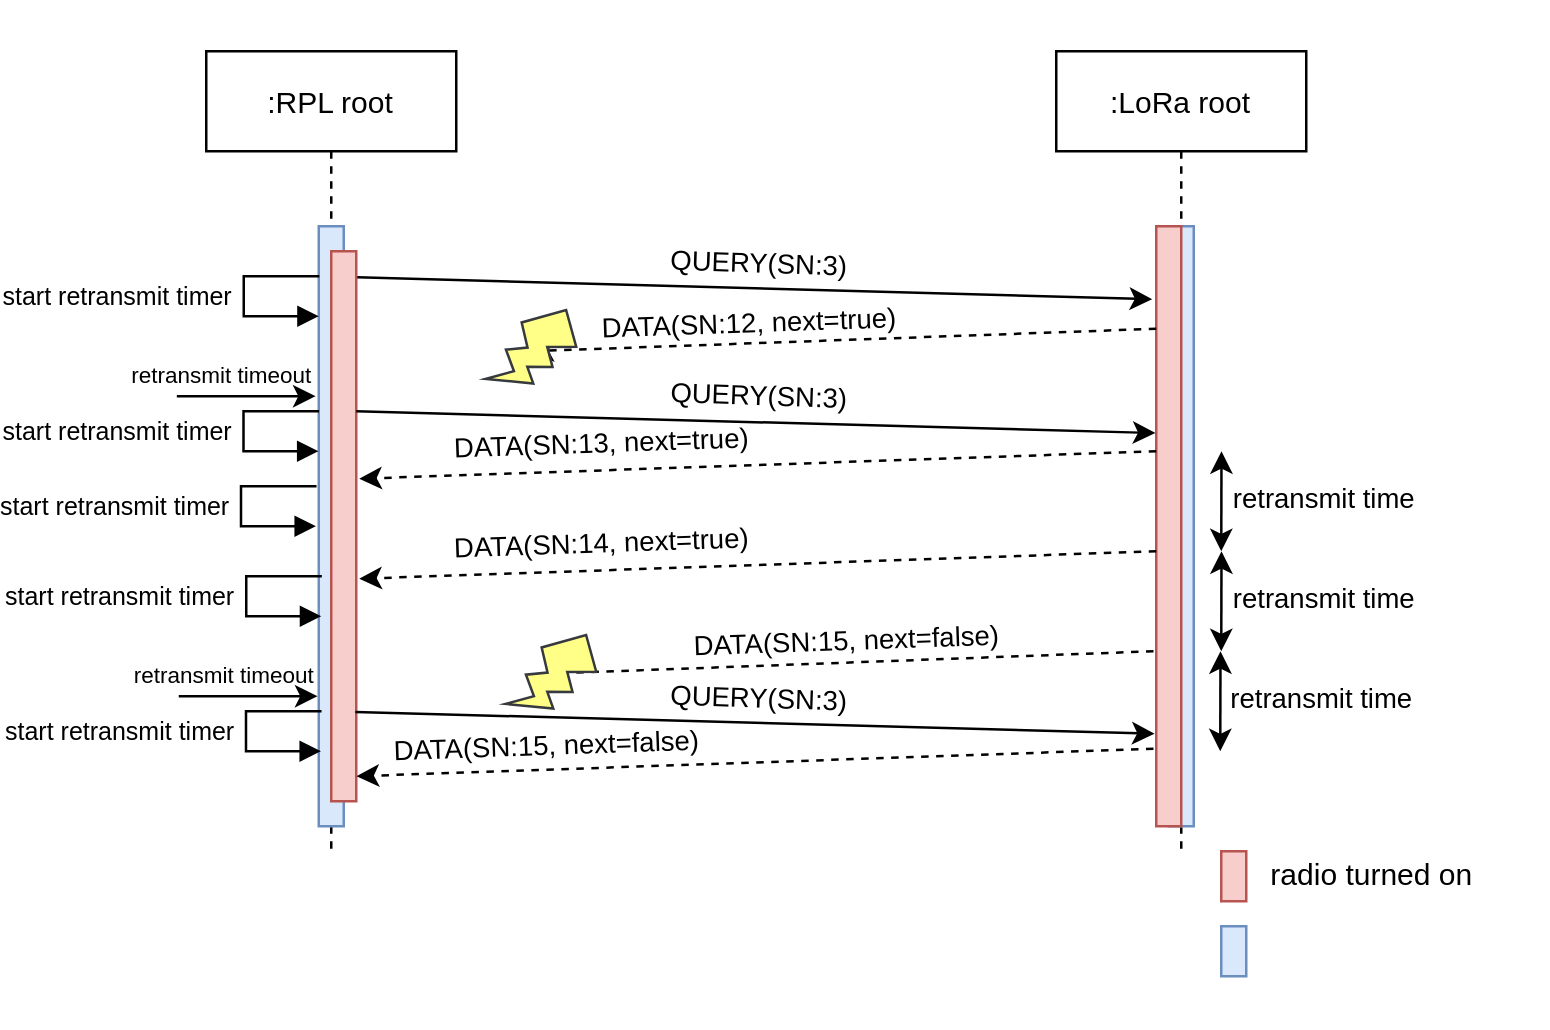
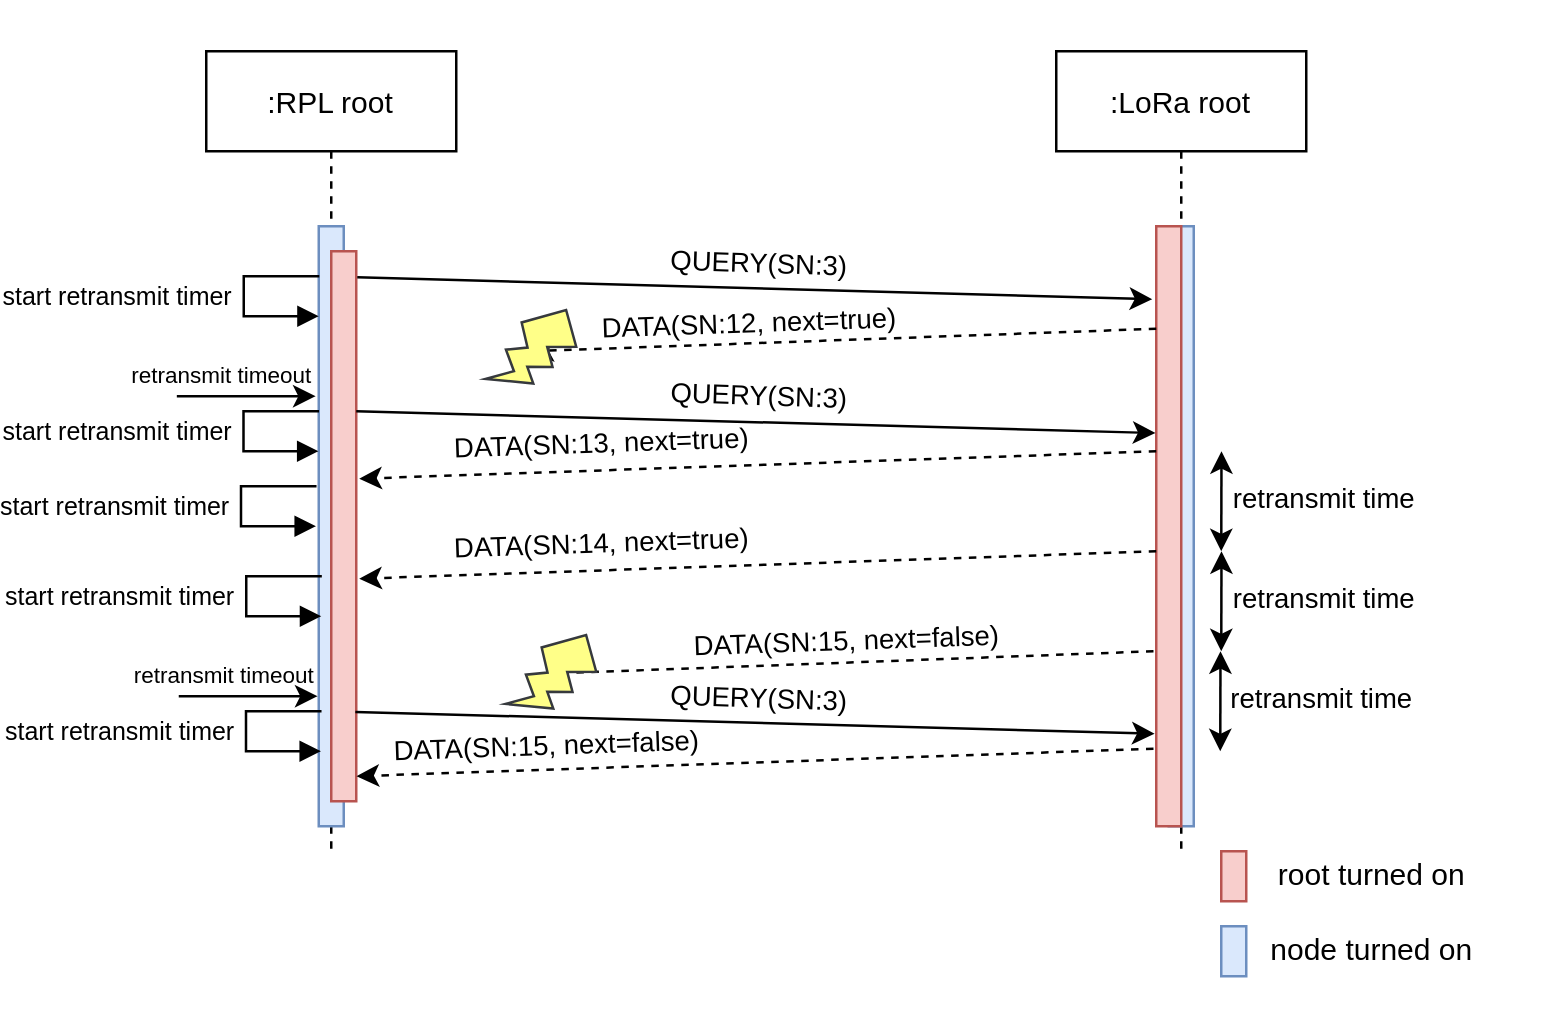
  <mxCell id="0" />
  <mxCell id="1" parent="0" />
  <mxCell id="2" value=":LoRa root" style="shape=umlLifeline;perimeter=lifelinePerimeter;container=0;collapsible=0;recursiveResize=0;shadow=0;strokeWidth=1;" parent="1" vertex="1"><mxGeometry x="372" y="20" width="100" height="320" as="geometry" /></mxCell>
  <mxCell id="3" value=":RPL root" style="shape=umlLifeline;perimeter=lifelinePerimeter;container=1;collapsible=0;recursiveResize=0;shadow=0;strokeWidth=1;" parent="1" vertex="1"><mxGeometry x="32" y="20" width="100" height="320" as="geometry" /></mxCell>
  <mxCell id="4" value="" style="points=[];perimeter=orthogonalPerimeter;shadow=0;strokeWidth=1;fillColor=#dae8fc;strokeColor=#6c8ebf;" parent="3" vertex="1"><mxGeometry x="45" y="70" width="10" height="240" as="geometry" /></mxCell>
  <mxCell id="5" value="" style="points=[];perimeter=orthogonalPerimeter;shadow=0;strokeWidth=1;fillColor=#f8cecc;strokeColor=#b85450;" parent="3" vertex="1"><mxGeometry x="50" y="80" width="10" height="220" as="geometry" /></mxCell>
  <mxCell id="6" value="" style="points=[];perimeter=orthogonalPerimeter;shadow=0;strokeWidth=1;fillColor=#dae8fc;strokeColor=#6c8ebf;" parent="1" vertex="1"><mxGeometry x="417" y="90" width="10" height="240" as="geometry" /></mxCell>
  <mxCell id="7" value="" style="points=[];perimeter=orthogonalPerimeter;shadow=0;strokeWidth=1;fillColor=#f8cecc;strokeColor=#b85450;" parent="1" vertex="1"><mxGeometry x="412" y="90" width="10" height="240" as="geometry" /></mxCell>
  <mxCell id="8" value="" style="endArrow=classic;html=1;exitX=1.04;exitY=0.26;exitDx=0;exitDy=0;exitPerimeter=0;entryX=-0.16;entryY=0.096;entryDx=0;entryDy=0;entryPerimeter=0;" parent="1" edge="1"><mxGeometry width="50" height="50" relative="1" as="geometry"><mxPoint x="92.4" y="110.4" as="sourcePoint" /><mxPoint x="410.4" y="119.2" as="targetPoint" /></mxGeometry></mxCell>
  <mxCell id="9" value="QUERY(SN:3)" style="edgeLabel;html=1;align=center;verticalAlign=middle;resizable=0;points=[];rotation=2;" parent="8" vertex="1" connectable="0"><mxGeometry x="-0.108" relative="1" as="geometry"><mxPoint x="18" y="-10" as="offset" /></mxGeometry></mxCell>
  <mxCell id="10" value="" style="endArrow=classic;html=1;exitX=-0.12;exitY=0.202;exitDx=0;exitDy=0;exitPerimeter=0;dashed=1;" parent="1" edge="1"><mxGeometry width="50" height="50" relative="1" as="geometry"><mxPoint x="412" y="131" as="sourcePoint" /><mxPoint x="162" y="140" as="targetPoint" /></mxGeometry></mxCell>
  <mxCell id="11" value="DATA(SN:12, next=true)" style="edgeLabel;html=1;align=center;verticalAlign=middle;resizable=0;points=[];rotation=358;" parent="10" vertex="1" connectable="0"><mxGeometry x="-0.108" relative="1" as="geometry"><mxPoint x="-52" y="-7" as="offset" /></mxGeometry></mxCell>
  <mxCell id="12" value="" style="verticalLabelPosition=bottom;verticalAlign=top;html=1;shape=mxgraph.basic.flash;fontSize=9;fillColor=#ffff88;strokeColor=#36393d;rotation=30;" parent="1" vertex="1"><mxGeometry x="152" y="120" width="25" height="40" as="geometry" /></mxCell>
  <mxCell id="13" value="&lt;font size=&quot;1&quot;&gt;start retransmit timer&lt;/font&gt;" style="edgeStyle=orthogonalEdgeStyle;html=1;align=left;spacingLeft=2;endArrow=block;rounded=0;exitX=1.044;exitY=0.643;exitDx=0;exitDy=0;exitPerimeter=0;" parent="1" edge="1"><mxGeometry x="0.005" y="-100" relative="1" as="geometry"><mxPoint x="77.22" y="110" as="sourcePoint" /><Array as="points"><mxPoint x="47" y="109.98" /><mxPoint x="47" y="125.98" /></Array><mxPoint x="77" y="125.98" as="targetPoint" /><mxPoint as="offset" /></mxGeometry></mxCell>
  <mxCell id="14" value="" style="endArrow=classic;startArrow=none;html=1;startFill=0;entryX=0.053;entryY=0;entryDx=0;entryDy=0;entryPerimeter=0;" parent="1" edge="1"><mxGeometry width="50" height="50" relative="1" as="geometry"><mxPoint x="20.23" y="158" as="sourcePoint" /><mxPoint x="75.76" y="158" as="targetPoint" /></mxGeometry></mxCell>
  <mxCell id="15" value="&lt;font style=&quot;font-size: 9px&quot;&gt;retransmit timeout&lt;/font&gt;" style="edgeLabel;html=1;align=center;verticalAlign=middle;resizable=0;points=[];labelBackgroundColor=none;" parent="14" vertex="1" connectable="0"><mxGeometry x="0.218" y="1" relative="1" as="geometry"><mxPoint x="-17" y="-9" as="offset" /></mxGeometry></mxCell>
  <mxCell id="16" value="" style="endArrow=classic;html=1;exitX=-0.12;exitY=0.202;exitDx=0;exitDy=0;exitPerimeter=0;dashed=1;entryX=1.12;entryY=0.667;entryDx=0;entryDy=0;entryPerimeter=0;" parent="1" edge="1"><mxGeometry width="50" height="50" relative="1" as="geometry"><mxPoint x="412" y="180" as="sourcePoint" /><mxPoint x="93.2" y="191" as="targetPoint" /></mxGeometry></mxCell>
  <mxCell id="17" value="DATA(SN:13, next=true)" style="edgeLabel;html=1;align=center;verticalAlign=middle;resizable=0;points=[];rotation=358;" parent="16" vertex="1" connectable="0"><mxGeometry x="-0.108" relative="1" as="geometry"><mxPoint x="-81" y="-8" as="offset" /></mxGeometry></mxCell>
  <mxCell id="18" value="" style="endArrow=classic;html=1;exitX=1.04;exitY=0.26;exitDx=0;exitDy=0;exitPerimeter=0;entryX=-0.03;entryY=0.303;entryDx=0;entryDy=0;entryPerimeter=0;" parent="1" edge="1"><mxGeometry width="50" height="50" relative="1" as="geometry"><mxPoint x="92" y="164" as="sourcePoint" /><mxPoint x="411.7" y="172.72" as="targetPoint" /></mxGeometry></mxCell>
  <mxCell id="19" value="QUERY(SN:3)" style="edgeLabel;html=1;align=center;verticalAlign=middle;resizable=0;points=[];rotation=2;" parent="18" vertex="1" connectable="0"><mxGeometry x="-0.108" relative="1" as="geometry"><mxPoint x="18" y="-10" as="offset" /></mxGeometry></mxCell>
  <mxCell id="20" value="" style="group" parent="1" vertex="1" connectable="0"><mxGeometry x="438" y="340" width="110" height="50" as="geometry" /></mxCell>
  <mxCell id="21" value="" style="points=[];perimeter=orthogonalPerimeter;shadow=0;strokeWidth=1;fillColor=#f8cecc;strokeColor=#b85450;" parent="20" vertex="1"><mxGeometry width="10" height="20" as="geometry" /></mxCell>
  <mxCell id="22" value="" style="points=[];perimeter=orthogonalPerimeter;shadow=0;strokeWidth=1;fillColor=#dae8fc;strokeColor=#6c8ebf;" parent="20" vertex="1"><mxGeometry y="30" width="10" height="20" as="geometry" /></mxCell>
- <mxCell id="23" value="radio turned on" style="text;html=1;align=center;verticalAlign=middle;resizable=0;points=[];autosize=1;strokeColor=none;" parent="20" vertex="1"><mxGeometry x="10" width="100" height="20" as="geometry" /></mxCell>
+ <mxCell id="23" value="root turned on" style="text;html=1;align=center;verticalAlign=middle;resizable=0;points=[];autosize=1;strokeColor=none;" parent="20" vertex="1"><mxGeometry x="10" width="100" height="20" as="geometry" /></mxCell>
+ <mxCell id="24" value="node turned on" style="text;html=1;align=center;verticalAlign=middle;resizable=0;points=[];autosize=1;strokeColor=none;" parent="20" vertex="1"><mxGeometry x="10" y="30" width="100" height="20" as="geometry" /></mxCell>
  <mxCell id="25" value="&lt;font size=&quot;1&quot;&gt;start retransmit timer&lt;/font&gt;" style="edgeStyle=orthogonalEdgeStyle;html=1;align=left;spacingLeft=2;endArrow=block;rounded=0;exitX=1.044;exitY=0.643;exitDx=0;exitDy=0;exitPerimeter=0;" parent="1" edge="1"><mxGeometry x="0.005" y="-100" relative="1" as="geometry"><mxPoint x="77.11" y="164" as="sourcePoint" /><Array as="points"><mxPoint x="46.89" y="163.98" /><mxPoint x="46.89" y="179.98" /></Array><mxPoint x="76.89" y="179.98" as="targetPoint" /><mxPoint as="offset" /></mxGeometry></mxCell>
  <mxCell id="26" value="" style="endArrow=classic;startArrow=classic;html=1;" parent="1" edge="1"><mxGeometry width="50" height="50" relative="1" as="geometry"><mxPoint x="438" y="220" as="sourcePoint" /><mxPoint x="438.1" y="180" as="targetPoint" /></mxGeometry></mxCell>
  <mxCell id="27" value="retransmit time" style="edgeLabel;html=1;align=center;verticalAlign=middle;resizable=0;points=[];" parent="26" vertex="1" connectable="0"><mxGeometry x="0.731" relative="1" as="geometry"><mxPoint x="40" y="13" as="offset" /></mxGeometry></mxCell>
  <mxCell id="28" value="&lt;font size=&quot;1&quot;&gt;start retransmit timer&lt;/font&gt;" style="edgeStyle=orthogonalEdgeStyle;html=1;align=left;spacingLeft=2;endArrow=block;rounded=0;exitX=1.044;exitY=0.643;exitDx=0;exitDy=0;exitPerimeter=0;" parent="1" edge="1"><mxGeometry x="0.005" y="-100" relative="1" as="geometry"><mxPoint x="76.11" y="194" as="sourcePoint" /><Array as="points"><mxPoint x="45.89" y="193.98" /><mxPoint x="45.89" y="209.98" /></Array><mxPoint x="75.89" y="209.98" as="targetPoint" /><mxPoint as="offset" /></mxGeometry></mxCell>
  <mxCell id="29" value="&lt;font size=&quot;1&quot;&gt;start retransmit timer&lt;/font&gt;" style="edgeStyle=orthogonalEdgeStyle;html=1;align=left;spacingLeft=2;endArrow=block;rounded=0;exitX=1.044;exitY=0.643;exitDx=0;exitDy=0;exitPerimeter=0;" parent="1" edge="1"><mxGeometry x="0.005" y="-100" relative="1" as="geometry"><mxPoint x="78.23" y="230" as="sourcePoint" /><Array as="points"><mxPoint x="48.01" y="229.98" /><mxPoint x="48.01" y="245.98" /></Array><mxPoint x="78.01" y="245.98" as="targetPoint" /><mxPoint as="offset" /></mxGeometry></mxCell>
  <mxCell id="30" value="" style="endArrow=classic;startArrow=classic;html=1;" parent="1" edge="1"><mxGeometry width="50" height="50" relative="1" as="geometry"><mxPoint x="438" y="260" as="sourcePoint" /><mxPoint x="438.1" y="220" as="targetPoint" /></mxGeometry></mxCell>
  <mxCell id="31" value="retransmit time" style="edgeLabel;html=1;align=center;verticalAlign=middle;resizable=0;points=[];" parent="30" vertex="1" connectable="0"><mxGeometry x="0.731" relative="1" as="geometry"><mxPoint x="40" y="13" as="offset" /></mxGeometry></mxCell>
  <mxCell id="32" value="" style="endArrow=classic;html=1;exitX=-0.12;exitY=0.202;exitDx=0;exitDy=0;exitPerimeter=0;dashed=1;entryX=1.12;entryY=0.667;entryDx=0;entryDy=0;entryPerimeter=0;" parent="1" edge="1"><mxGeometry width="50" height="50" relative="1" as="geometry"><mxPoint x="412" y="220" as="sourcePoint" /><mxPoint x="93.2" y="231" as="targetPoint" /></mxGeometry></mxCell>
  <mxCell id="33" value="DATA(SN:14, next=true)" style="edgeLabel;html=1;align=center;verticalAlign=middle;resizable=0;points=[];rotation=358;" parent="32" vertex="1" connectable="0"><mxGeometry x="-0.108" relative="1" as="geometry"><mxPoint x="-81" y="-8" as="offset" /></mxGeometry></mxCell>
  <mxCell id="34" value="" style="endArrow=classic;html=1;exitX=-0.12;exitY=0.202;exitDx=0;exitDy=0;exitPerimeter=0;dashed=1;" parent="1" edge="1"><mxGeometry width="50" height="50" relative="1" as="geometry"><mxPoint x="410.9" y="260" as="sourcePoint" /><mxPoint x="168" y="269" as="targetPoint" /></mxGeometry></mxCell>
  <mxCell id="35" value="DATA(SN:15, next=false)" style="edgeLabel;html=1;align=center;verticalAlign=middle;resizable=0;points=[];rotation=358;" parent="34" vertex="1" connectable="0"><mxGeometry x="-0.108" relative="1" as="geometry"><mxPoint x="-15" y="-8" as="offset" /></mxGeometry></mxCell>
  <mxCell id="36" value="" style="verticalLabelPosition=bottom;verticalAlign=top;html=1;shape=mxgraph.basic.flash;fontSize=9;fillColor=#ffff88;strokeColor=#36393d;rotation=30;" parent="1" vertex="1"><mxGeometry x="160" y="250" width="25" height="40" as="geometry" /></mxCell>
  <mxCell id="37" value="" style="endArrow=classic;startArrow=classic;html=1;" parent="1" edge="1"><mxGeometry width="50" height="50" relative="1" as="geometry"><mxPoint x="437.6" y="300" as="sourcePoint" /><mxPoint x="437.7" y="260" as="targetPoint" /></mxGeometry></mxCell>
  <mxCell id="38" value="retransmit time" style="edgeLabel;html=1;align=center;verticalAlign=middle;resizable=0;points=[];" parent="37" vertex="1" connectable="0"><mxGeometry x="0.731" relative="1" as="geometry"><mxPoint x="40" y="13" as="offset" /></mxGeometry></mxCell>
  <mxCell id="39" value="" style="endArrow=classic;html=1;exitX=1.04;exitY=0.26;exitDx=0;exitDy=0;exitPerimeter=0;entryX=-0.03;entryY=0.303;entryDx=0;entryDy=0;entryPerimeter=0;" parent="1" edge="1"><mxGeometry width="50" height="50" relative="1" as="geometry"><mxPoint x="91.65" y="284.28" as="sourcePoint" /><mxPoint x="411.35" y="293" as="targetPoint" /></mxGeometry></mxCell>
  <mxCell id="40" value="QUERY(SN:3)" style="edgeLabel;html=1;align=center;verticalAlign=middle;resizable=0;points=[];rotation=2;" parent="39" vertex="1" connectable="0"><mxGeometry x="-0.108" relative="1" as="geometry"><mxPoint x="18" y="-10" as="offset" /></mxGeometry></mxCell>
  <mxCell id="41" value="" style="endArrow=classic;startArrow=none;html=1;startFill=0;entryX=0.053;entryY=0;entryDx=0;entryDy=0;entryPerimeter=0;" parent="1" edge="1"><mxGeometry width="50" height="50" relative="1" as="geometry"><mxPoint x="21" y="278" as="sourcePoint" /><mxPoint x="76.53" y="278" as="targetPoint" /></mxGeometry></mxCell>
  <mxCell id="42" value="&lt;font style=&quot;font-size: 9px&quot;&gt;retransmit timeout&lt;/font&gt;" style="edgeLabel;html=1;align=center;verticalAlign=middle;resizable=0;points=[];labelBackgroundColor=none;" parent="41" vertex="1" connectable="0"><mxGeometry x="0.218" y="1" relative="1" as="geometry"><mxPoint x="-17" y="-9" as="offset" /></mxGeometry></mxCell>
  <mxCell id="43" value="" style="endArrow=classic;html=1;exitX=-0.12;exitY=0.202;exitDx=0;exitDy=0;exitPerimeter=0;dashed=1;entryX=1.12;entryY=0.667;entryDx=0;entryDy=0;entryPerimeter=0;" parent="1" edge="1"><mxGeometry width="50" height="50" relative="1" as="geometry"><mxPoint x="410.9" y="299" as="sourcePoint" /><mxPoint x="92.1" y="310" as="targetPoint" /></mxGeometry></mxCell>
  <mxCell id="44" value="DATA(SN:15, next=false)" style="edgeLabel;html=1;align=center;verticalAlign=middle;resizable=0;points=[];rotation=358;" parent="43" vertex="1" connectable="0"><mxGeometry x="-0.108" relative="1" as="geometry"><mxPoint x="-102" y="-6" as="offset" /></mxGeometry></mxCell>
  <mxCell id="45" value="&lt;font size=&quot;1&quot;&gt;start retransmit timer&lt;/font&gt;" style="edgeStyle=orthogonalEdgeStyle;html=1;align=left;spacingLeft=2;endArrow=block;rounded=0;exitX=1.044;exitY=0.643;exitDx=0;exitDy=0;exitPerimeter=0;" parent="1" edge="1"><mxGeometry x="0.005" y="-100" relative="1" as="geometry"><mxPoint x="78.11" y="284" as="sourcePoint" /><Array as="points"><mxPoint x="47.89" y="283.98" /><mxPoint x="47.89" y="299.98" /></Array><mxPoint x="77.89" y="299.98" as="targetPoint" /><mxPoint as="offset" /></mxGeometry></mxCell>
